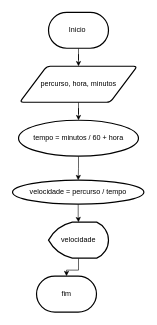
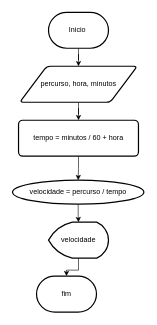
  <mxCell id="0" />
  <mxCell id="1" parent="0" />
  <mxCell id="2" value="" style="edgeStyle=orthogonalEdgeStyle;rounded=0;orthogonalLoop=1;jettySize=auto;html=1;" edge="1" parent="1" source="3" target="5"><mxGeometry relative="1" as="geometry" /></mxCell>
  <mxCell id="3" value="Inicio&amp;nbsp;" style="strokeWidth=2;html=1;shape=mxgraph.flowchart.terminator;whiteSpace=wrap;" vertex="1" parent="1"><mxGeometry x="80" width="100" height="60" as="geometry" y="20" /></mxCell>
  <mxCell id="4" value="" style="edgeStyle=orthogonalEdgeStyle;rounded=0;orthogonalLoop=1;jettySize=auto;html=1;" edge="1" parent="1" source="5" target="7"><mxGeometry relative="1" as="geometry" /></mxCell>
  <mxCell id="5" value="percurso, hora, minutos" style="shape=parallelogram;html=1;strokeWidth=2;perimeter=parallelogramPerimeter;whiteSpace=wrap;rounded=1;arcSize=12;size=0.23;" vertex="1" parent="1"><mxGeometry x="32" y="110" width="196" height="60" as="geometry" /></mxCell>
  <mxCell id="6" value="" style="edgeStyle=orthogonalEdgeStyle;rounded=0;orthogonalLoop=1;jettySize=auto;html=1;" edge="1" parent="1" source="7" target="12"><mxGeometry relative="1" as="geometry" /></mxCell>
- <mxCell id="7" value="tempo = minutos / 60 + hora" style="ellipse;whiteSpace=wrap;html=1;absoluteArcSize=1;arcSize=14;strokeWidth=2;" vertex="1" parent="1"><mxGeometry x="30" y="200" width="200" height="60" as="geometry" /></mxCell>
+ <mxCell id="7" value="tempo = minutos / 60 + hora" style="rounded=1;whiteSpace=wrap;html=1;absoluteArcSize=1;arcSize=14;strokeWidth=2;" vertex="1" parent="1"><mxGeometry x="30" y="200" width="200" height="60" as="geometry" /></mxCell>
  <mxCell id="8" value="" style="edgeStyle=orthogonalEdgeStyle;rounded=0;orthogonalLoop=1;jettySize=auto;html=1;" edge="1" parent="1" source="9" target="10"><mxGeometry relative="1" as="geometry" /></mxCell>
  <mxCell id="9" value="velocidade" style="strokeWidth=2;html=1;shape=mxgraph.flowchart.display;whiteSpace=wrap;" vertex="1" parent="1"><mxGeometry x="80" y="370" width="100" height="60" as="geometry" /></mxCell>
  <mxCell id="10" value="fim" style="strokeWidth=2;html=1;shape=mxgraph.flowchart.terminator;whiteSpace=wrap;" vertex="1" parent="1"><mxGeometry x="60" y="460" width="100" height="60" as="geometry" /></mxCell>
  <mxCell id="11" value="" style="edgeStyle=orthogonalEdgeStyle;rounded=0;orthogonalLoop=1;jettySize=auto;html=1;" edge="1" parent="1" source="12" target="9"><mxGeometry relative="1" as="geometry" /></mxCell>
  <mxCell id="12" value="velocidade = percurso / tempo" style="ellipse;whiteSpace=wrap;html=1;absoluteArcSize=1;arcSize=14;strokeWidth=2;" vertex="1" parent="1"><mxGeometry x="20" y="300" width="219" height="40" as="geometry" /></mxCell>
